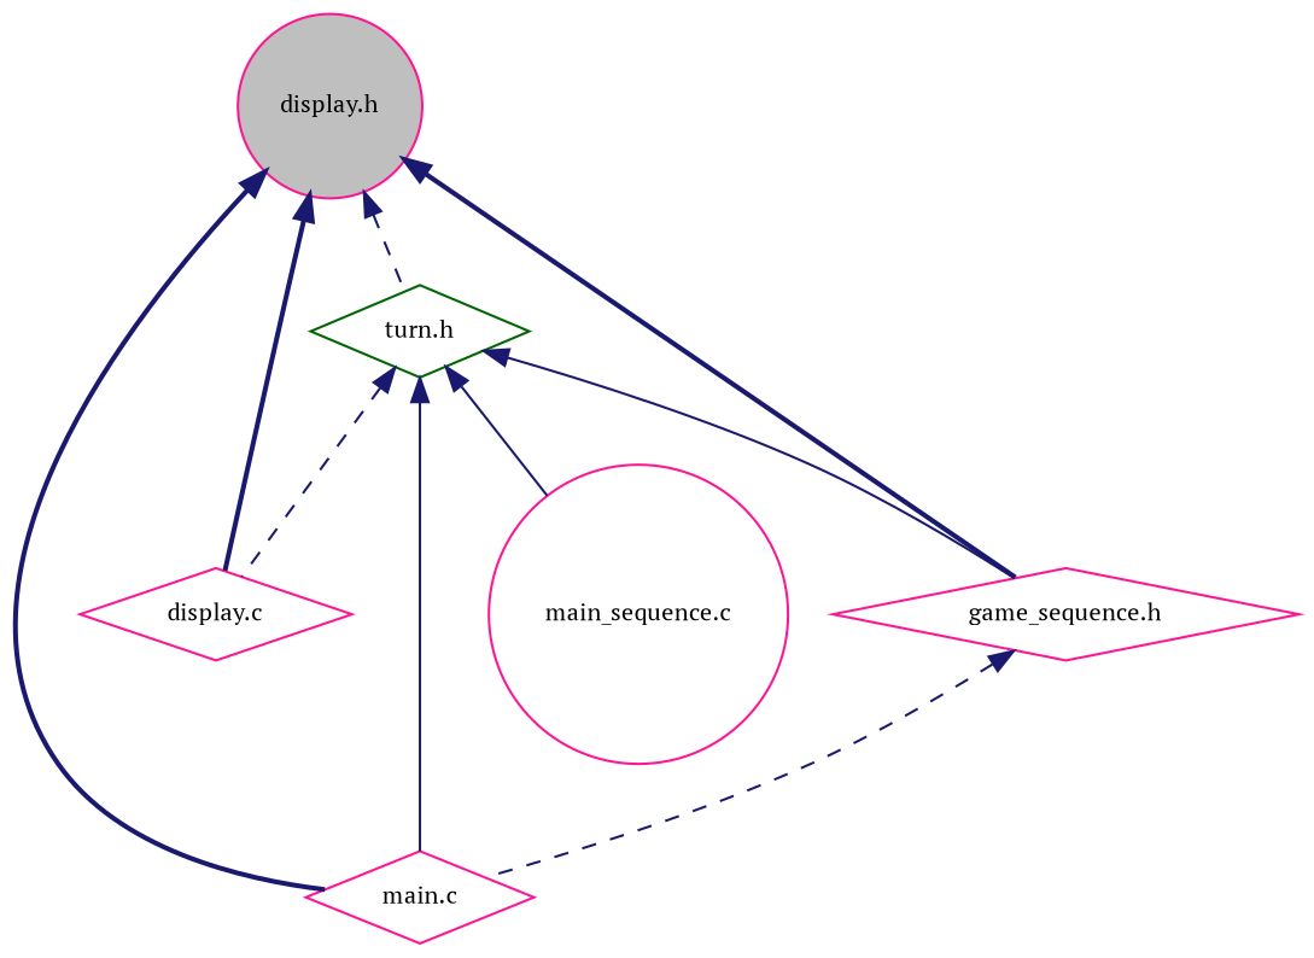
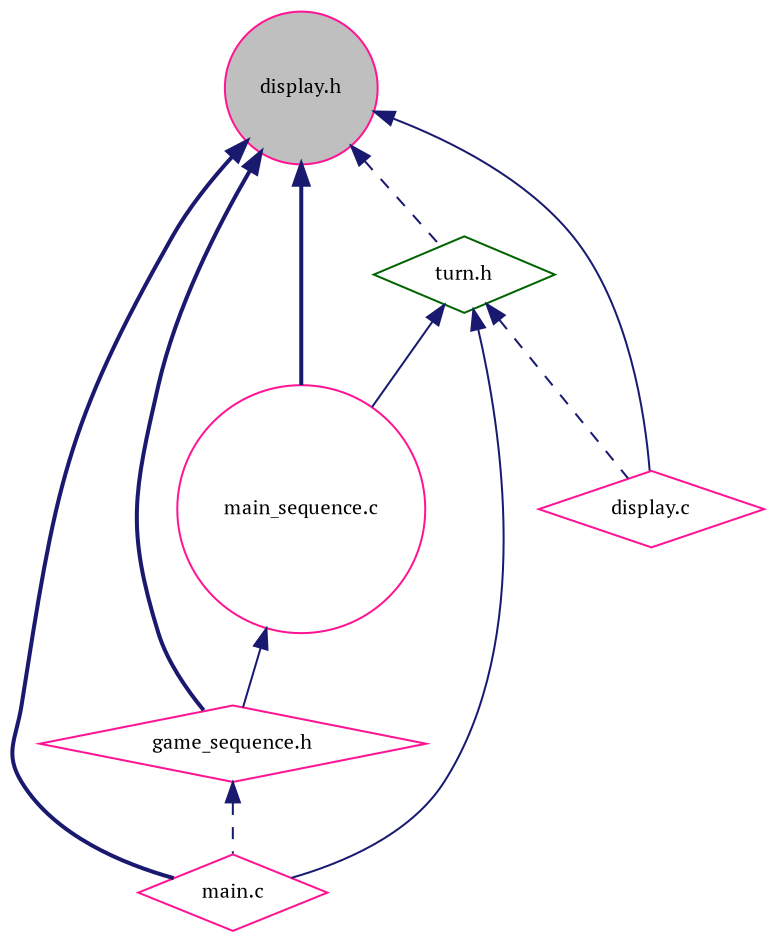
  digraph {
    fontname="PT Serif"
    node [color=deeppink fillcolor=white fontname="PT Serif" fontsize=10 shape=diamond style=filled]
    edge [color=midnightblue dir=back fontname="PT Serif" fontsize=10 labelfontname=Helvetica labelfontsize=10 style=bold]
    n1 [fillcolor=grey75 fontcolor=black height=0.2 label="display.h" shape=circle width=0.4]
    n2 [height=0.2 label="main_sequence.c" shape=circle width=0.4]
    n3 [height=0.2 label="game_sequence.h" width=0.4]
    n4 [height=0.2 label="main.c" width=0.4]
    n5 [height=0.2 label="display.c" width=0.4]
    n6 [color=darkgreen height=0.2 label="turn.h" width=0.4]
+   n1 -> n2
    n1 -> n3
    n1 -> n4
-   n1 -> n5
+   n1 -> n5 [style=solid]
    n1 -> n6 [style=dashed]
    n3 -> n4 [style=dashed]
    n6 -> n2 [style=solid]
-   n6 -> n3 [style=solid]
+   n2 -> n3 [style=solid]
    n6 -> n4 [style=solid]
    n6 -> n5 [style=dashed]
  }
